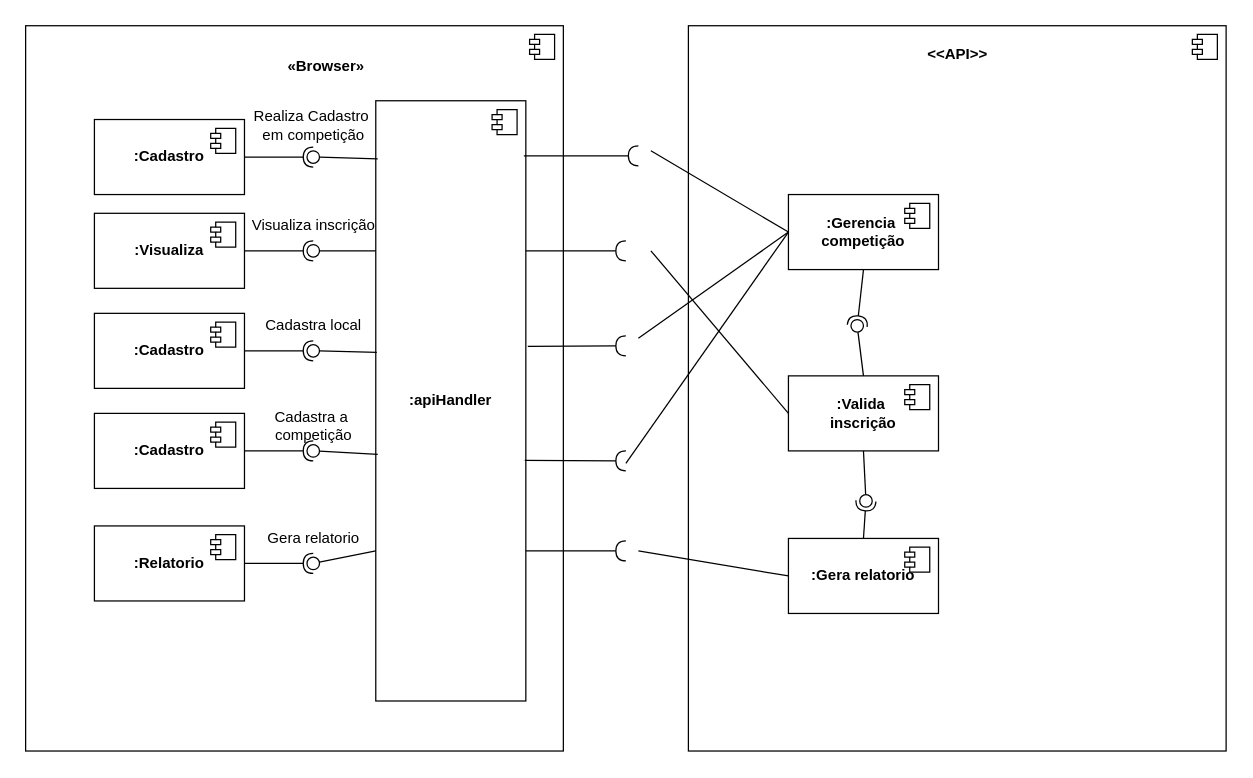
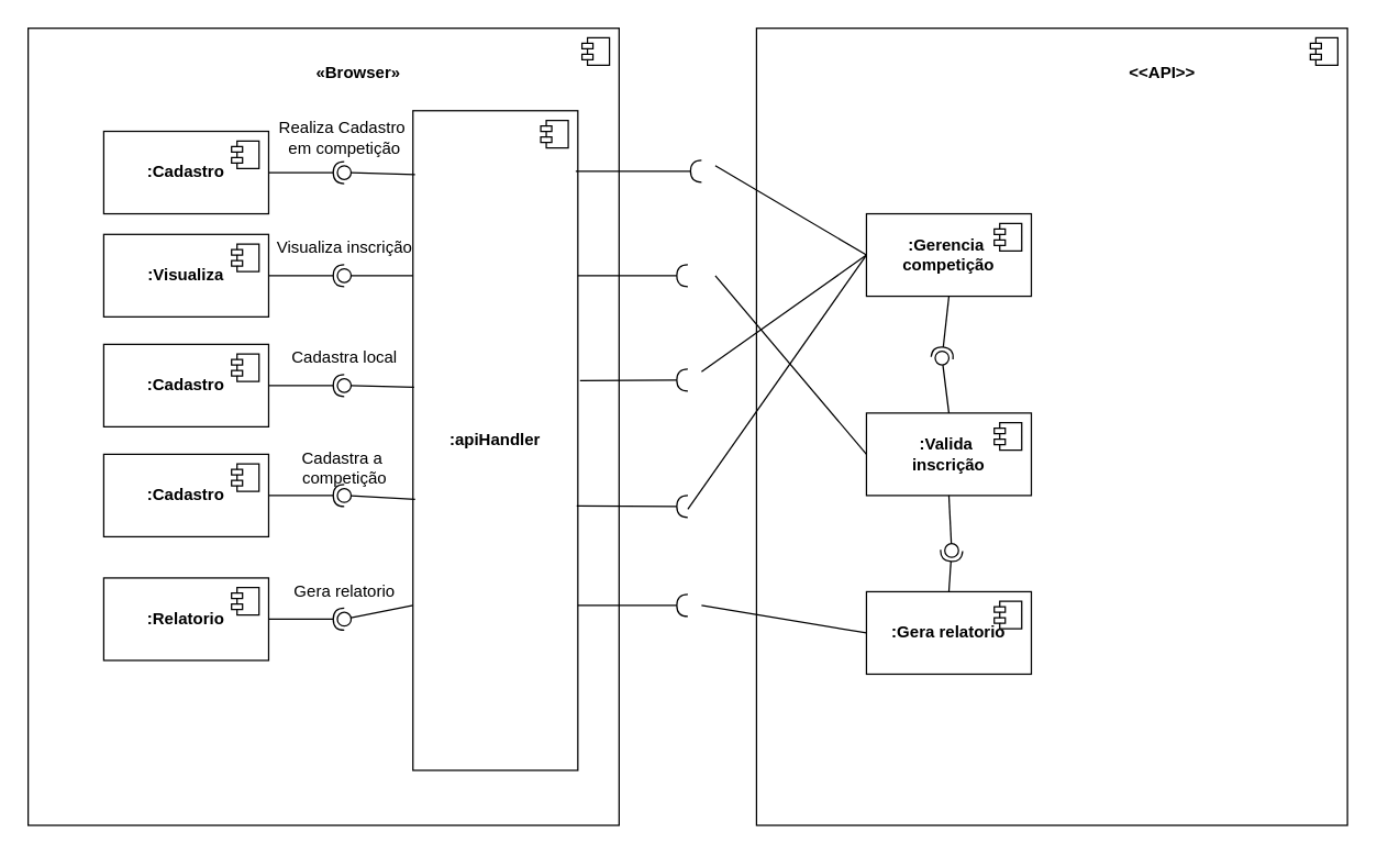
  <mxCell id="0" />
  <mxCell id="1" parent="0" />
  <mxCell id="2" value="&lt;div&gt;&lt;br&gt;&lt;/div&gt;" style="html=1;dropTarget=0;whiteSpace=wrap;" vertex="1" parent="1"><mxGeometry x="20" y="20" width="430" height="580" as="geometry" /></mxCell>
  <mxCell id="3" value="" style="shape=module;jettyWidth=8;jettyHeight=4;" vertex="1" parent="2"><mxGeometry x="1" width="20" height="20" relative="1" as="geometry"><mxPoint x="-27" y="7" as="offset" /></mxGeometry></mxCell>
  <mxCell id="4" value="&lt;br&gt;«Browser»&lt;div&gt;&lt;br&gt;&lt;/div&gt;" style="text;align=center;fontStyle=1;verticalAlign=middle;spacingLeft=3;spacingRight=3;strokeColor=none;rotatable=0;points=[[0,0.5],[1,0.5]];portConstraint=eastwest;html=1;" vertex="1" parent="1"><mxGeometry x="220" y="40" width="80" height="26" as="geometry" /></mxCell>
  <mxCell id="5" value="&lt;div&gt;&lt;div&gt;&lt;b&gt;:apiHandler&lt;/b&gt;&lt;/div&gt;&lt;/div&gt;" style="html=1;dropTarget=0;whiteSpace=wrap;" vertex="1" parent="1"><mxGeometry x="300" y="80" width="120" height="480" as="geometry" /></mxCell>
  <mxCell id="6" value="" style="shape=module;jettyWidth=8;jettyHeight=4;" vertex="1" parent="5"><mxGeometry x="1" width="20" height="20" relative="1" as="geometry"><mxPoint x="-27" y="7" as="offset" /></mxGeometry></mxCell>
  <mxCell id="7" value="&lt;div&gt;&lt;div&gt;&lt;b&gt;:Cadastro&lt;/b&gt;&lt;/div&gt;&lt;/div&gt;" style="html=1;dropTarget=0;whiteSpace=wrap;" vertex="1" parent="1"><mxGeometry x="75" y="95" width="120" height="60" as="geometry" /></mxCell>
  <mxCell id="8" value="" style="shape=module;jettyWidth=8;jettyHeight=4;" vertex="1" parent="7"><mxGeometry x="1" width="20" height="20" relative="1" as="geometry"><mxPoint x="-27" y="7" as="offset" /></mxGeometry></mxCell>
  <mxCell id="9" value="" style="rounded=0;orthogonalLoop=1;jettySize=auto;html=1;endArrow=halfCircle;endFill=0;endSize=6;strokeWidth=1;sketch=0;exitX=1;exitY=0.5;exitDx=0;exitDy=0;" edge="1" target="11" parent="1" source="7"><mxGeometry relative="1" as="geometry"><mxPoint x="270" y="125" as="sourcePoint" /></mxGeometry></mxCell>
  <mxCell id="10" value="" style="rounded=0;orthogonalLoop=1;jettySize=auto;html=1;endArrow=oval;endFill=0;sketch=0;sourcePerimeterSpacing=0;targetPerimeterSpacing=0;endSize=10;exitX=0.013;exitY=0.097;exitDx=0;exitDy=0;exitPerimeter=0;" edge="1" target="11" parent="1" source="5"><mxGeometry relative="1" as="geometry"><mxPoint x="230" y="125" as="sourcePoint" /></mxGeometry></mxCell>
  <mxCell id="11" value="" style="ellipse;whiteSpace=wrap;html=1;align=center;aspect=fixed;fillColor=none;strokeColor=none;resizable=0;perimeter=centerPerimeter;rotatable=0;allowArrows=0;points=[];outlineConnect=1;" vertex="1" parent="1"><mxGeometry x="245" y="120" width="10" height="10" as="geometry" /></mxCell>
  <mxCell id="12" value="&lt;div&gt;&lt;div&gt;&lt;b&gt;:Visualiza&lt;/b&gt;&lt;/div&gt;&lt;/div&gt;" style="html=1;dropTarget=0;whiteSpace=wrap;" vertex="1" parent="1"><mxGeometry x="75" y="170" width="120" height="60" as="geometry" /></mxCell>
  <mxCell id="13" value="" style="shape=module;jettyWidth=8;jettyHeight=4;" vertex="1" parent="12"><mxGeometry x="1" width="20" height="20" relative="1" as="geometry"><mxPoint x="-27" y="7" as="offset" /></mxGeometry></mxCell>
  <mxCell id="14" value="" style="rounded=0;orthogonalLoop=1;jettySize=auto;html=1;endArrow=halfCircle;endFill=0;endSize=6;strokeWidth=1;sketch=0;exitX=1;exitY=0.5;exitDx=0;exitDy=0;" edge="1" parent="1" source="12"><mxGeometry relative="1" as="geometry"><mxPoint x="270" y="200" as="sourcePoint" /><mxPoint x="250" y="200" as="targetPoint" /></mxGeometry></mxCell>
  <mxCell id="15" value="" style="rounded=0;orthogonalLoop=1;jettySize=auto;html=1;endArrow=oval;endFill=0;sketch=0;sourcePerimeterSpacing=0;targetPerimeterSpacing=0;endSize=10;exitX=0;exitY=0.25;exitDx=0;exitDy=0;" edge="1" parent="1" source="5"><mxGeometry relative="1" as="geometry"><mxPoint x="304" y="200" as="sourcePoint" /><mxPoint x="250" y="200" as="targetPoint" /></mxGeometry></mxCell>
  <mxCell id="16" value="&lt;span style=&quot;font-weight: normal;&quot;&gt;Realiza Cadastro&amp;nbsp;&lt;/span&gt;&lt;div&gt;&lt;span style=&quot;font-weight: normal;&quot;&gt;em competição&lt;/span&gt;&lt;/div&gt;" style="text;align=center;fontStyle=1;verticalAlign=middle;spacingLeft=3;spacingRight=3;strokeColor=none;rotatable=0;points=[[0,0.5],[1,0.5]];portConstraint=eastwest;html=1;" vertex="1" parent="1"><mxGeometry x="230" y="80" width="40" height="40" as="geometry" /></mxCell>
  <mxCell id="17" value="&lt;span style=&quot;font-weight: normal;&quot;&gt;Visualiza inscrição&lt;/span&gt;" style="text;align=center;fontStyle=1;verticalAlign=middle;spacingLeft=3;spacingRight=3;strokeColor=none;rotatable=0;points=[[0,0.5],[1,0.5]];portConstraint=eastwest;html=1;" vertex="1" parent="1"><mxGeometry x="230" y="160" width="40" height="40" as="geometry" /></mxCell>
  <mxCell id="18" value="&lt;b&gt;:Cadastro&lt;/b&gt;" style="html=1;dropTarget=0;whiteSpace=wrap;" vertex="1" parent="1"><mxGeometry x="75" y="250" width="120" height="60" as="geometry" /></mxCell>
  <mxCell id="19" value="" style="shape=module;jettyWidth=8;jettyHeight=4;" vertex="1" parent="18"><mxGeometry x="1" width="20" height="20" relative="1" as="geometry"><mxPoint x="-27" y="7" as="offset" /></mxGeometry></mxCell>
  <mxCell id="20" value="" style="rounded=0;orthogonalLoop=1;jettySize=auto;html=1;endArrow=halfCircle;endFill=0;endSize=6;strokeWidth=1;sketch=0;exitX=1;exitY=0.5;exitDx=0;exitDy=0;" edge="1" parent="1" source="18"><mxGeometry relative="1" as="geometry"><mxPoint x="270" y="280" as="sourcePoint" /><mxPoint x="250" y="280" as="targetPoint" /></mxGeometry></mxCell>
  <mxCell id="21" value="" style="rounded=0;orthogonalLoop=1;jettySize=auto;html=1;endArrow=oval;endFill=0;sketch=0;sourcePerimeterSpacing=0;targetPerimeterSpacing=0;endSize=10;exitX=0.007;exitY=0.419;exitDx=0;exitDy=0;exitPerimeter=0;" edge="1" parent="1" source="5"><mxGeometry relative="1" as="geometry"><mxPoint x="304" y="280" as="sourcePoint" /><mxPoint x="250" y="280" as="targetPoint" /></mxGeometry></mxCell>
  <mxCell id="22" value="&lt;span style=&quot;font-weight: normal;&quot;&gt;Cadastra local&lt;/span&gt;" style="text;align=center;fontStyle=1;verticalAlign=middle;spacingLeft=3;spacingRight=3;strokeColor=none;rotatable=0;points=[[0,0.5],[1,0.5]];portConstraint=eastwest;html=1;" vertex="1" parent="1"><mxGeometry x="230" y="240" width="40" height="40" as="geometry" /></mxCell>
  <mxCell id="23" value="&lt;b&gt;:Cadastro&lt;/b&gt;" style="html=1;dropTarget=0;whiteSpace=wrap;" vertex="1" parent="1"><mxGeometry x="75" y="330" width="120" height="60" as="geometry" /></mxCell>
  <mxCell id="24" value="" style="shape=module;jettyWidth=8;jettyHeight=4;" vertex="1" parent="23"><mxGeometry x="1" width="20" height="20" relative="1" as="geometry"><mxPoint x="-27" y="7" as="offset" /></mxGeometry></mxCell>
  <mxCell id="25" value="" style="rounded=0;orthogonalLoop=1;jettySize=auto;html=1;endArrow=halfCircle;endFill=0;endSize=6;strokeWidth=1;sketch=0;exitX=1;exitY=0.5;exitDx=0;exitDy=0;" edge="1" parent="1" source="23"><mxGeometry relative="1" as="geometry"><mxPoint x="270" y="360" as="sourcePoint" /><mxPoint x="250" y="360" as="targetPoint" /></mxGeometry></mxCell>
  <mxCell id="26" value="" style="rounded=0;orthogonalLoop=1;jettySize=auto;html=1;endArrow=oval;endFill=0;sketch=0;sourcePerimeterSpacing=0;targetPerimeterSpacing=0;endSize=10;exitX=0.013;exitY=0.589;exitDx=0;exitDy=0;exitPerimeter=0;" edge="1" parent="1" source="5"><mxGeometry relative="1" as="geometry"><mxPoint x="304" y="360" as="sourcePoint" /><mxPoint x="250" y="360" as="targetPoint" /></mxGeometry></mxCell>
  <mxCell id="27" value="&lt;span style=&quot;font-weight: normal;&quot;&gt;Cadastra a&amp;nbsp;&lt;/span&gt;&lt;div&gt;&lt;span style=&quot;font-weight: normal;&quot;&gt;competição&lt;/span&gt;&lt;/div&gt;" style="text;align=center;fontStyle=1;verticalAlign=middle;spacingLeft=3;spacingRight=3;strokeColor=none;rotatable=0;points=[[0,0.5],[1,0.5]];portConstraint=eastwest;html=1;" vertex="1" parent="1"><mxGeometry x="230" y="320" width="40" height="40" as="geometry" /></mxCell>
  <mxCell id="28" value="&lt;div&gt;&lt;div&gt;&lt;b&gt;:Relatorio&lt;/b&gt;&lt;/div&gt;&lt;/div&gt;" style="html=1;dropTarget=0;whiteSpace=wrap;" vertex="1" parent="1"><mxGeometry x="75" y="420" width="120" height="60" as="geometry" /></mxCell>
  <mxCell id="29" value="" style="shape=module;jettyWidth=8;jettyHeight=4;" vertex="1" parent="28"><mxGeometry x="1" width="20" height="20" relative="1" as="geometry"><mxPoint x="-27" y="7" as="offset" /></mxGeometry></mxCell>
  <mxCell id="30" value="" style="rounded=0;orthogonalLoop=1;jettySize=auto;html=1;endArrow=halfCircle;endFill=0;endSize=6;strokeWidth=1;sketch=0;exitX=1;exitY=0.5;exitDx=0;exitDy=0;" edge="1" parent="1" source="28"><mxGeometry relative="1" as="geometry"><mxPoint x="270" y="450" as="sourcePoint" /><mxPoint x="250" y="450" as="targetPoint" /></mxGeometry></mxCell>
  <mxCell id="31" value="" style="rounded=0;orthogonalLoop=1;jettySize=auto;html=1;endArrow=oval;endFill=0;sketch=0;sourcePerimeterSpacing=0;targetPerimeterSpacing=0;endSize=10;exitX=0;exitY=0.75;exitDx=0;exitDy=0;" edge="1" parent="1" source="5"><mxGeometry relative="1" as="geometry"><mxPoint x="304" y="450" as="sourcePoint" /><mxPoint x="250" y="450" as="targetPoint" /></mxGeometry></mxCell>
  <mxCell id="32" value="&lt;span style=&quot;font-weight: normal;&quot;&gt;Gera relatorio&lt;/span&gt;" style="text;align=center;fontStyle=1;verticalAlign=middle;spacingLeft=3;spacingRight=3;strokeColor=none;rotatable=0;points=[[0,0.5],[1,0.5]];portConstraint=eastwest;html=1;" vertex="1" parent="1"><mxGeometry x="230" y="410" width="40" height="40" as="geometry" /></mxCell>
  <mxCell id="33" value="&lt;div&gt;&lt;br&gt;&lt;/div&gt;" style="html=1;dropTarget=0;whiteSpace=wrap;" vertex="1" parent="1"><mxGeometry x="550" y="20" width="430" height="580" as="geometry" /></mxCell>
  <mxCell id="34" value="" style="shape=module;jettyWidth=8;jettyHeight=4;" vertex="1" parent="33"><mxGeometry x="1" width="20" height="20" relative="1" as="geometry"><mxPoint x="-27" y="7" as="offset" /></mxGeometry></mxCell>
- <mxCell id="35" value="&lt;div&gt;&amp;lt;&amp;lt;API&amp;gt;&amp;gt;&lt;/div&gt;" style="text;align=center;fontStyle=1;verticalAlign=middle;spacingLeft=3;spacingRight=3;strokeColor=none;rotatable=0;points=[[0,0.5],[1,0.5]];portConstraint=eastwest;html=1;" vertex="1" parent="1"><mxGeometry x="725" y="30" width="80" height="26" as="geometry" /></mxCell>
+ <mxCell id="35" value="&lt;div&gt;&amp;lt;&amp;lt;API&amp;gt;&amp;gt;&lt;/div&gt;" style="text;align=center;fontStyle=1;verticalAlign=middle;spacingLeft=3;spacingRight=3;strokeColor=none;rotatable=0;points=[[0,0.5],[1,0.5]];portConstraint=eastwest;html=1;" vertex="1" parent="1"><mxGeometry x="805" y="40" width="80" height="26" as="geometry" /></mxCell>
  <mxCell id="36" value="&lt;div&gt;&lt;div&gt;&lt;b&gt;:Gerencia&amp;nbsp;&lt;/b&gt;&lt;/div&gt;&lt;div&gt;&lt;b&gt;competição&lt;/b&gt;&lt;/div&gt;&lt;/div&gt;" style="html=1;dropTarget=0;whiteSpace=wrap;" vertex="1" parent="1"><mxGeometry x="630" y="155" width="120" height="60" as="geometry" /></mxCell>
  <mxCell id="37" value="" style="shape=module;jettyWidth=8;jettyHeight=4;" vertex="1" parent="36"><mxGeometry x="1" width="20" height="20" relative="1" as="geometry"><mxPoint x="-27" y="7" as="offset" /></mxGeometry></mxCell>
  <mxCell id="38" value="&lt;div&gt;&lt;div&gt;&lt;b&gt;:Valida&amp;nbsp;&lt;/b&gt;&lt;/div&gt;&lt;div&gt;&lt;b&gt;inscrição&lt;/b&gt;&lt;/div&gt;&lt;/div&gt;" style="html=1;dropTarget=0;whiteSpace=wrap;" vertex="1" parent="1"><mxGeometry x="630" y="300" width="120" height="60" as="geometry" /></mxCell>
  <mxCell id="39" value="" style="shape=module;jettyWidth=8;jettyHeight=4;" vertex="1" parent="38"><mxGeometry x="1" width="20" height="20" relative="1" as="geometry"><mxPoint x="-27" y="7" as="offset" /></mxGeometry></mxCell>
  <mxCell id="40" value="" style="rounded=0;orthogonalLoop=1;jettySize=auto;html=1;endArrow=halfCircle;endFill=0;endSize=6;strokeWidth=1;sketch=0;fontSize=12;curved=1;exitX=1;exitY=0.25;exitDx=0;exitDy=0;" edge="1" parent="1" source="5"><mxGeometry relative="1" as="geometry"><mxPoint x="655" y="315" as="sourcePoint" /><mxPoint x="500" y="200" as="targetPoint" /></mxGeometry></mxCell>
  <mxCell id="41" value="" style="ellipse;whiteSpace=wrap;html=1;align=center;aspect=fixed;fillColor=none;strokeColor=none;resizable=0;perimeter=centerPerimeter;rotatable=0;allowArrows=0;points=[];outlineConnect=1;" vertex="1" parent="1"><mxGeometry x="630" y="310" width="10" height="10" as="geometry" /></mxCell>
  <mxCell id="42" value="" style="rounded=0;orthogonalLoop=1;jettySize=auto;html=1;endArrow=halfCircle;endFill=0;endSize=6;strokeWidth=1;sketch=0;fontSize=12;curved=1;exitX=0.987;exitY=0.092;exitDx=0;exitDy=0;exitPerimeter=0;" edge="1" parent="1" source="5"><mxGeometry relative="1" as="geometry"><mxPoint x="430" y="210" as="sourcePoint" /><mxPoint x="510" y="124" as="targetPoint" /></mxGeometry></mxCell>
  <mxCell id="43" value="" style="rounded=0;orthogonalLoop=1;jettySize=auto;html=1;endArrow=halfCircle;endFill=0;endSize=6;strokeWidth=1;sketch=0;fontSize=12;curved=1;exitX=1.013;exitY=0.409;exitDx=0;exitDy=0;exitPerimeter=0;" edge="1" parent="1" source="5"><mxGeometry relative="1" as="geometry"><mxPoint x="440" y="220" as="sourcePoint" /><mxPoint x="500" y="276" as="targetPoint" /></mxGeometry></mxCell>
  <mxCell id="44" value="" style="rounded=0;orthogonalLoop=1;jettySize=auto;html=1;endArrow=halfCircle;endFill=0;endSize=6;strokeWidth=1;sketch=0;fontSize=12;curved=1;exitX=0.993;exitY=0.599;exitDx=0;exitDy=0;exitPerimeter=0;" edge="1" parent="1" source="5"><mxGeometry relative="1" as="geometry"><mxPoint x="450" y="230" as="sourcePoint" /><mxPoint x="500" y="368" as="targetPoint" /></mxGeometry></mxCell>
  <mxCell id="45" value="" style="rounded=0;orthogonalLoop=1;jettySize=auto;html=1;endArrow=halfCircle;endFill=0;endSize=6;strokeWidth=1;sketch=0;fontSize=12;curved=1;exitX=1;exitY=0.75;exitDx=0;exitDy=0;" edge="1" parent="1" source="5"><mxGeometry relative="1" as="geometry"><mxPoint x="460" y="240" as="sourcePoint" /><mxPoint x="500" y="440" as="targetPoint" /></mxGeometry></mxCell>
  <mxCell id="46" value="" style="endArrow=none;html=1;rounded=0;entryX=0;entryY=0.5;entryDx=0;entryDy=0;" edge="1" parent="1" target="36"><mxGeometry width="50" height="50" relative="1" as="geometry"><mxPoint x="520" y="120" as="sourcePoint" /><mxPoint x="670" y="290" as="targetPoint" /></mxGeometry></mxCell>
  <mxCell id="47" value="" style="endArrow=none;html=1;rounded=0;entryX=0;entryY=0.5;entryDx=0;entryDy=0;" edge="1" parent="1" target="36"><mxGeometry width="50" height="50" relative="1" as="geometry"><mxPoint x="510" y="270" as="sourcePoint" /><mxPoint x="640" y="195" as="targetPoint" /></mxGeometry></mxCell>
  <mxCell id="48" value="" style="endArrow=none;html=1;rounded=0;entryX=0;entryY=0.5;entryDx=0;entryDy=0;" edge="1" parent="1" target="36"><mxGeometry width="50" height="50" relative="1" as="geometry"><mxPoint x="500" y="370" as="sourcePoint" /><mxPoint x="650" y="205" as="targetPoint" /></mxGeometry></mxCell>
  <mxCell id="49" value="" style="endArrow=none;html=1;rounded=0;entryX=0;entryY=0.5;entryDx=0;entryDy=0;" edge="1" parent="1" target="38"><mxGeometry width="50" height="50" relative="1" as="geometry"><mxPoint x="520" y="200" as="sourcePoint" /><mxPoint x="660" y="215" as="targetPoint" /></mxGeometry></mxCell>
  <mxCell id="50" value="&lt;div&gt;&lt;div&gt;&lt;b&gt;:Gera relatorio&lt;/b&gt;&lt;/div&gt;&lt;/div&gt;" style="html=1;dropTarget=0;whiteSpace=wrap;" vertex="1" parent="1"><mxGeometry x="630" y="430" width="120" height="60" as="geometry" /></mxCell>
  <mxCell id="51" value="" style="shape=module;jettyWidth=8;jettyHeight=4;" vertex="1" parent="50"><mxGeometry x="1" width="20" height="20" relative="1" as="geometry"><mxPoint x="-27" y="7" as="offset" /></mxGeometry></mxCell>
  <mxCell id="52" value="" style="endArrow=none;html=1;rounded=0;entryX=0;entryY=0.5;entryDx=0;entryDy=0;" edge="1" parent="1" target="50"><mxGeometry width="50" height="50" relative="1" as="geometry"><mxPoint x="510" y="440" as="sourcePoint" /><mxPoint x="640" y="340" as="targetPoint" /></mxGeometry></mxCell>
  <mxCell id="53" value="" style="rounded=0;orthogonalLoop=1;jettySize=auto;html=1;endArrow=halfCircle;endFill=0;endSize=6;strokeWidth=1;sketch=0;exitX=0.5;exitY=1;exitDx=0;exitDy=0;" edge="1" parent="1" source="36"><mxGeometry relative="1" as="geometry"><mxPoint x="630" y="260" as="sourcePoint" /><mxPoint x="685" y="260" as="targetPoint" /></mxGeometry></mxCell>
  <mxCell id="54" value="" style="rounded=0;orthogonalLoop=1;jettySize=auto;html=1;endArrow=oval;endFill=0;sketch=0;sourcePerimeterSpacing=0;targetPerimeterSpacing=0;endSize=10;exitX=0.5;exitY=0;exitDx=0;exitDy=0;" edge="1" parent="1" source="38"><mxGeometry relative="1" as="geometry"><mxPoint x="736" y="261" as="sourcePoint" /><mxPoint x="685" y="260" as="targetPoint" /></mxGeometry></mxCell>
  <mxCell id="55" value="" style="rounded=0;orthogonalLoop=1;jettySize=auto;html=1;endArrow=halfCircle;endFill=0;endSize=6;strokeWidth=1;sketch=0;exitX=0.5;exitY=0;exitDx=0;exitDy=0;" edge="1" parent="1" source="50"><mxGeometry relative="1" as="geometry"><mxPoint x="637" y="400" as="sourcePoint" /><mxPoint x="692" y="400" as="targetPoint" /></mxGeometry></mxCell>
  <mxCell id="56" value="" style="rounded=0;orthogonalLoop=1;jettySize=auto;html=1;endArrow=oval;endFill=0;sketch=0;sourcePerimeterSpacing=0;targetPerimeterSpacing=0;endSize=10;exitX=0.5;exitY=1;exitDx=0;exitDy=0;" edge="1" parent="1" source="38"><mxGeometry relative="1" as="geometry"><mxPoint x="743" y="401" as="sourcePoint" /><mxPoint x="692" y="400" as="targetPoint" /></mxGeometry></mxCell>
